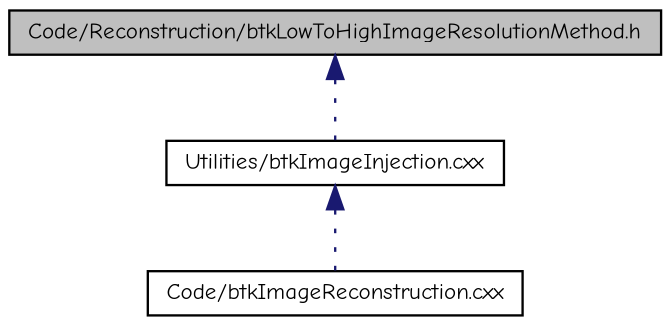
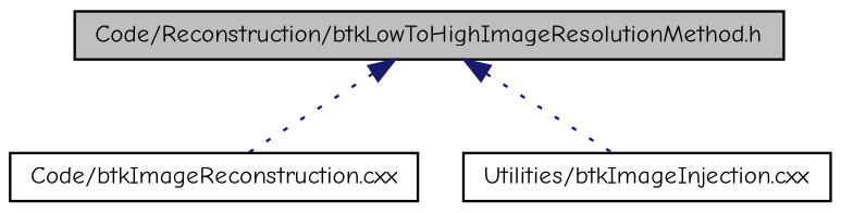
  digraph {
    fontname="Comic Neue"
    node [color=black fillcolor=white fontname="Comic Neue" fontsize=10 shape=record style=filled]
    edge [color=midnightblue dir=back fontname="Comic Neue" fontsize=10 labelfontname="FreeSans.ttf" labelfontsize=10 style=dotted]
    n1 [fillcolor=grey75 fontcolor=black height=0.2 label="Code/Reconstruction/btkLowToHighImageResolutionMethod.h" width=0.4]
    n2 [height=0.2 label="Code/btkImageReconstruction.cxx" width=0.4]
    n3 [height=0.2 label="Utilities/btkImageInjection.cxx" width=0.4]
-   n3 -> n2
+   n1 -> n2
    n1 -> n3
  }
